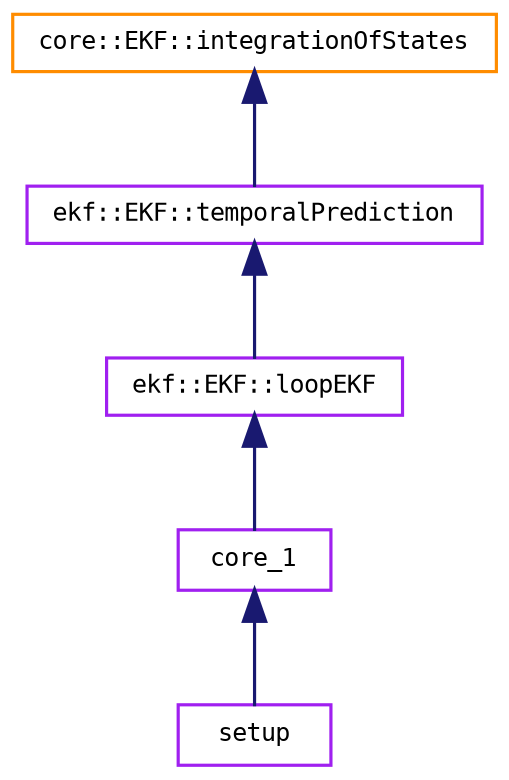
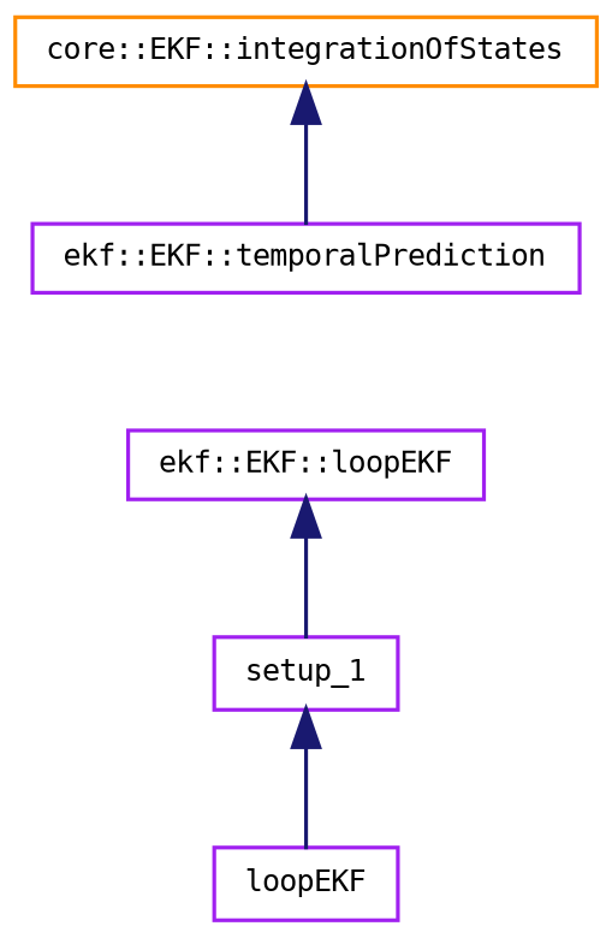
  digraph {
    rankdir=TB
    node [color=purple fontname=DejaVuSansMono fontsize=8 shape=record]
    edge [color=midnightblue dir=back fontname=DejaVuSansMono fontsize=8 labelfontname=DejaVuSansMono labelfontsize=8 style=solid]
    n1 [color=darkorange height=0.2 label="core::EKF::integrationOfStates" width=0.4]
    n2 [height=0.2 label="ekf::EKF::temporalPrediction" width=0.4]
    n3 [height=0.2 label="ekf::EKF::loopEKF" width=0.4]
-   n4 [height=0.2 label=core_1 width=0.4]
-   n5 [height=0.2 label=setup width=0.4]
+   n4 [height=0.2 label=setup_1 width=0.4]
+   n5 [height=0.2 label=loopEKF width=0.4]
    n1 -> n2
-   n2 -> n3
    n3 -> n4
    n4 -> n5
  }
